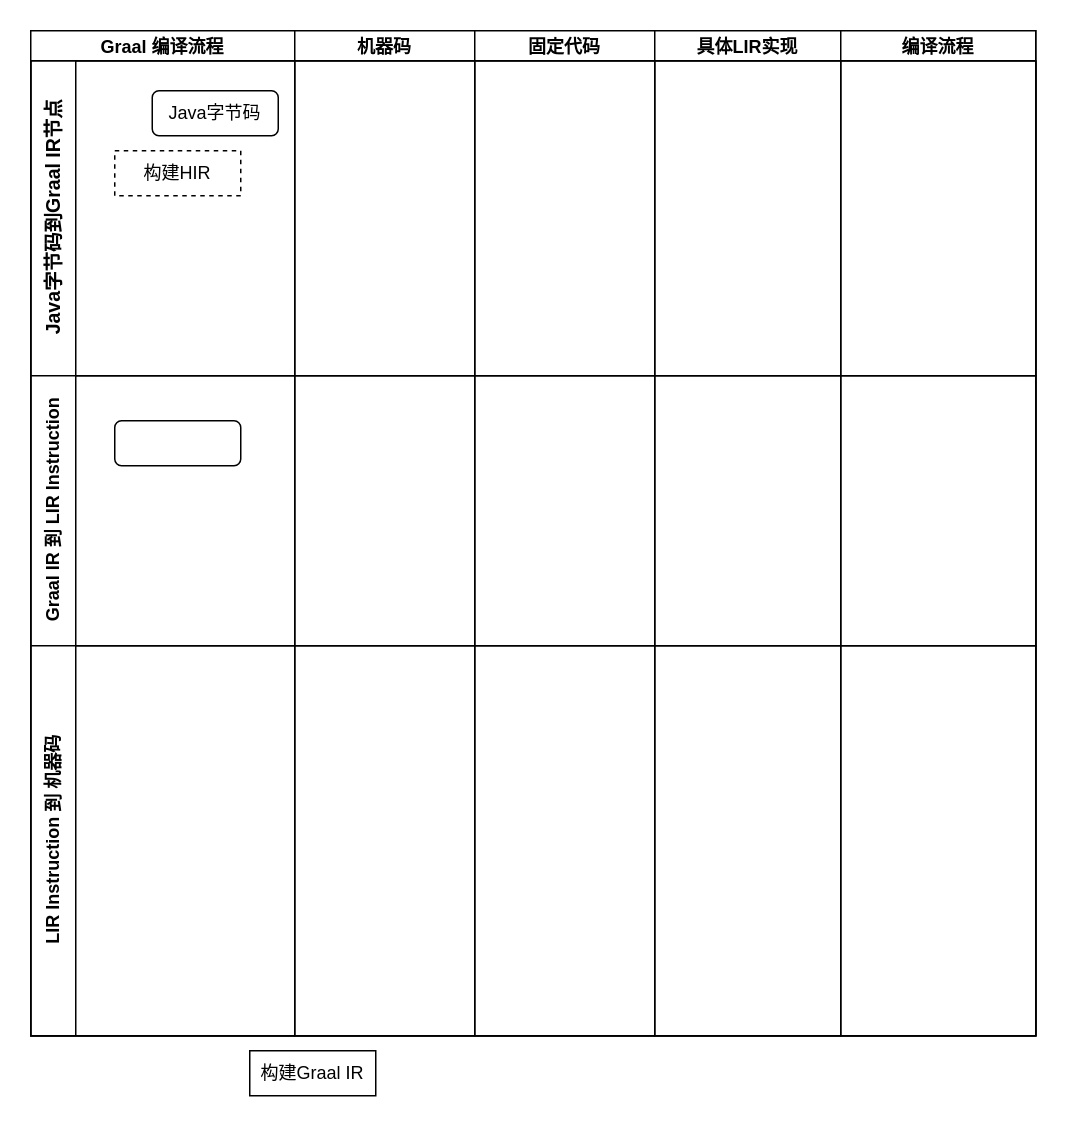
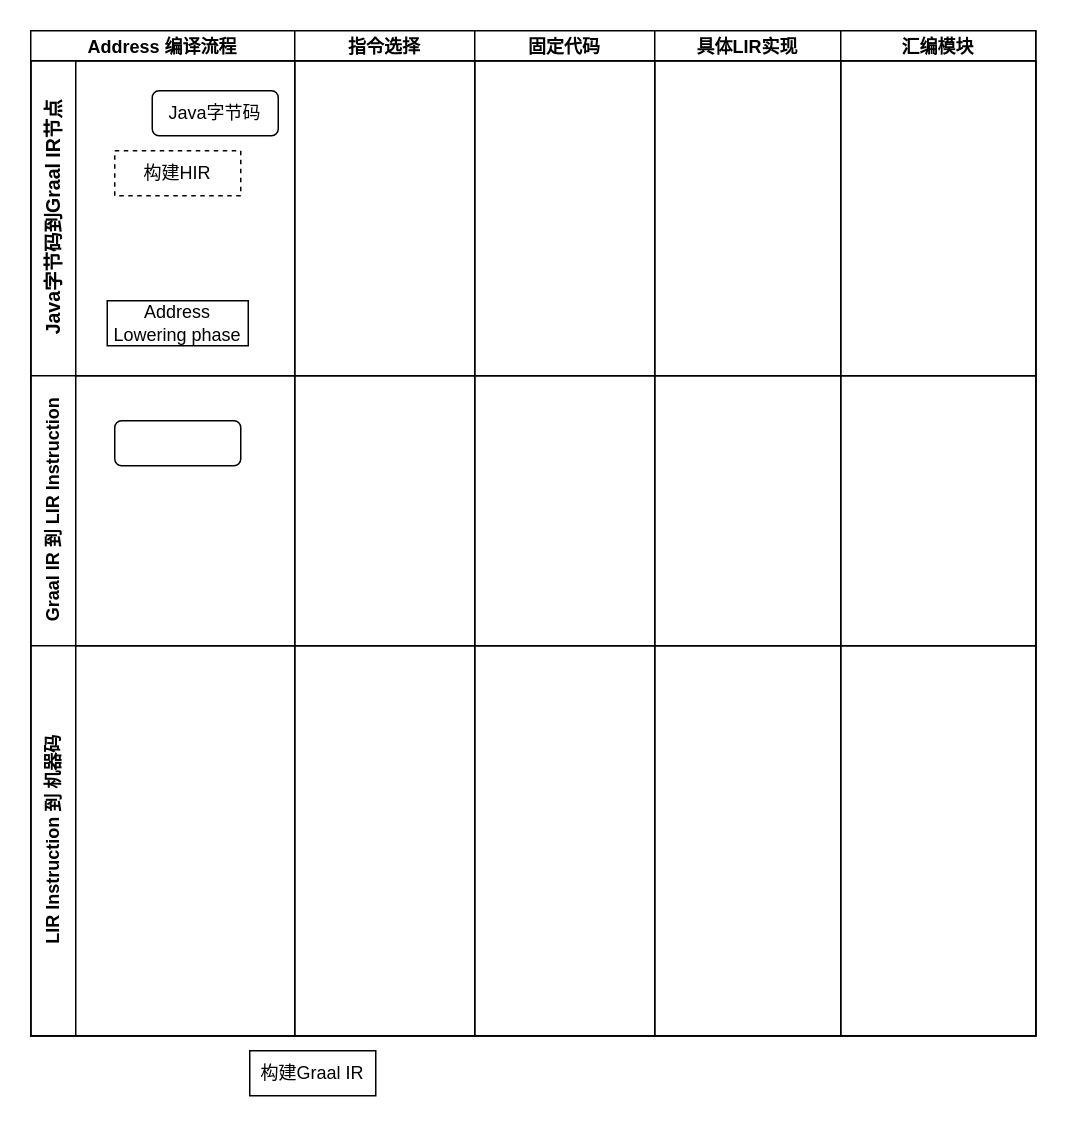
  <mxCell id="0" />
  <mxCell id="1" parent="0" />
  <mxCell id="2" value="" style="swimlane;childLayout=stackLayout;resizeParent=1;resizeParentMax=0;horizontal=1;startSize=0;horizontalStack=0;html=1;" vertex="1" parent="1"><mxGeometry x="20" y="40" width="670" height="650" as="geometry" /></mxCell>
  <mxCell id="3" value="&lt;font style=&quot;font-size: 13px;&quot;&gt;Java字节码到Graal IR节点&lt;/font&gt;" style="swimlane;startSize=30;horizontal=0;html=1;" vertex="1" parent="2"><mxGeometry width="670" height="210" as="geometry" /></mxCell>
  <mxCell id="4" value="Graal IR 到 LIR Instruction" style="swimlane;startSize=30;horizontal=0;html=1;" vertex="1" parent="2"><mxGeometry y="210" width="670" height="180" as="geometry" /></mxCell>
  <mxCell id="5" value="LIR Instruction 到 机器码" style="swimlane;startSize=30;horizontal=0;html=1;" vertex="1" parent="2"><mxGeometry y="390" width="670" height="260" as="geometry"><mxRectangle y="120" width="600" height="30" as="alternateBounds" /></mxGeometry></mxCell>
  <mxCell id="6" value="" style="swimlane;childLayout=stackLayout;resizeParent=1;resizeParentMax=0;startSize=0;horizontal=0;horizontalStack=1;" vertex="1" parent="1"><mxGeometry x="20" y="20" width="670" height="670" as="geometry" /></mxCell>
- <mxCell id="7" value="Graal 编译流程" style="swimlane;startSize=20;" vertex="1" parent="6"><mxGeometry width="176" height="670" as="geometry" /></mxCell>
+ <mxCell id="7" value="Address 编译流程" style="swimlane;startSize=20;" vertex="1" parent="6"><mxGeometry width="176" height="670" as="geometry" /></mxCell>
  <mxCell id="8" value="Java字节码" style="rounded=1;whiteSpace=wrap;html=1;" vertex="1" parent="7"><mxGeometry x="81" y="40" width="84" height="30" as="geometry" /></mxCell>
  <mxCell id="9" value="构建HIR" style="rounded=0;whiteSpace=wrap;html=1;dashed=1;" vertex="1" parent="7"><mxGeometry x="56" y="80" width="84" height="30" as="geometry" /></mxCell>
+ <mxCell id="10" value="Address Lowering phase" style="rounded=0;whiteSpace=wrap;html=1;" vertex="1" parent="7"><mxGeometry x="51" y="180" width="94" height="30" as="geometry" /></mxCell>
  <mxCell id="11" value="&lt;div style=&quot;text-align: start;&quot;&gt;&lt;span style=&quot;background-color: transparent; font-size: 0px; text-wrap-mode: nowrap;&quot;&gt;&lt;font face=&quot;monospace&quot; color=&quot;rgba(0, 0, 0, 0)&quot;&gt;LIR&lt;/font&gt;&lt;/span&gt;&lt;/div&gt;" style="rounded=1;whiteSpace=wrap;html=1;" vertex="1" parent="7"><mxGeometry x="56" y="260" width="84" height="30" as="geometry" /></mxCell>
- <mxCell id="12" value="机器码" style="swimlane;startSize=20;" vertex="1" parent="6"><mxGeometry x="176" width="120" height="670" as="geometry" /></mxCell>
+ <mxCell id="12" value="指令选择" style="swimlane;startSize=20;" vertex="1" parent="6"><mxGeometry x="176" width="120" height="670" as="geometry" /></mxCell>
  <mxCell id="13" value="固定代码" style="swimlane;startSize=20;" vertex="1" parent="6"><mxGeometry x="296" width="120" height="670" as="geometry" /></mxCell>
  <mxCell id="14" value="具体LIR实现" style="swimlane;startSize=20;" vertex="1" parent="6"><mxGeometry x="416" width="124" height="670" as="geometry" /></mxCell>
- <mxCell id="15" value="编译流程" style="swimlane;startSize=20;" vertex="1" parent="6"><mxGeometry x="540" width="130" height="670" as="geometry" /></mxCell>
+ <mxCell id="15" value="汇编模块" style="swimlane;startSize=20;" vertex="1" parent="6"><mxGeometry x="540" width="130" height="670" as="geometry" /></mxCell>
  <mxCell id="16" value="构建Graal IR" style="rounded=0;whiteSpace=wrap;html=1;" vertex="1" parent="1"><mxGeometry x="166" y="700" width="84" height="30" as="geometry" /></mxCell>
